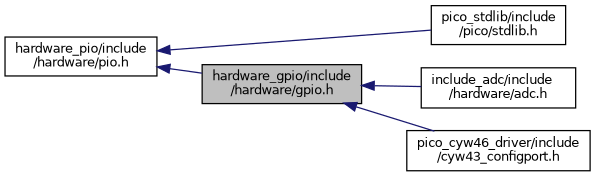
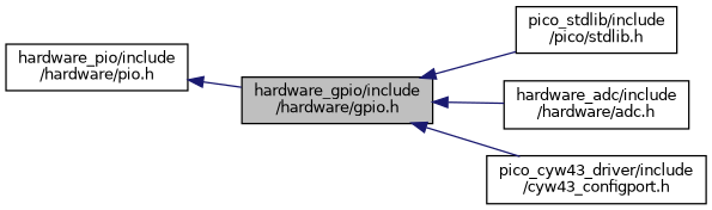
  digraph {
    rankdir=LR
    node [color=black fillcolor=white fontname=Helvetica fontsize=10 shape=record style=filled]
    edge [color=midnightblue dir=back fontname=Helvetica fontsize=10 labelfontname=Helvetica labelfontsize=10 style=solid]
    n1 [fillcolor=grey75 fontcolor=black height=0.2 label="hardware_gpio/include\l/hardware/gpio.h" width=0.4]
    n2 [height=0.2 label="pico_stdlib/include\l/pico/stdlib.h" width=0.4]
-   n3 [height=0.2 label="include_adc/include\l/hardware/adc.h" width=0.4]
-   n4 [height=0.2 label="pico_cyw46_driver/include\l/cyw43_configport.h" width=0.4]
+   n3 [height=0.2 label="hardware_adc/include\l/hardware/adc.h" width=0.4]
+   n4 [height=0.2 label="pico_cyw43_driver/include\l/cyw43_configport.h" width=0.4]
    n5 [height=0.2 label="hardware_pio/include\l/hardware/pio.h" width=0.4]
-   n5 -> n2
+   n1 -> n2
    n1 -> n3
    n1 -> n4
    n5 -> n1
  }
